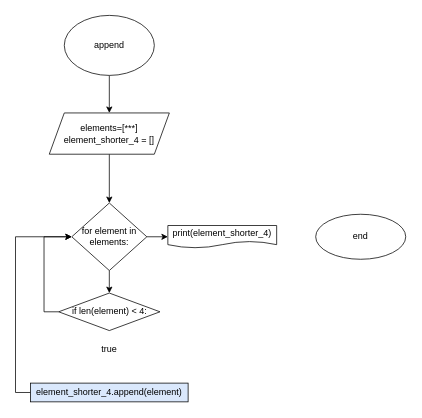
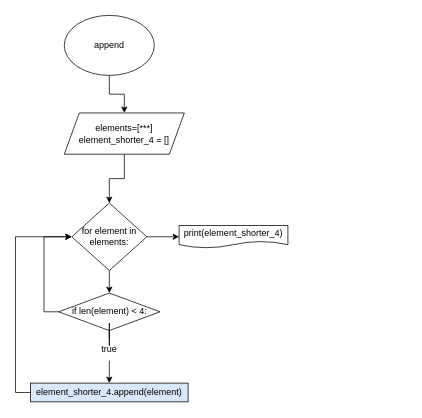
  <mxCell id="0" />
  <mxCell id="1" parent="0" />
  <mxCell id="2" style="edgeStyle=orthogonalEdgeStyle;rounded=0;orthogonalLoop=1;jettySize=auto;html=1;exitX=0.5;exitY=1;exitDx=0;exitDy=0;entryX=0.5;entryY=0;entryDx=0;entryDy=0;" edge="1" parent="1" source="3" target="5"><mxGeometry relative="1" as="geometry" /></mxCell>
  <mxCell id="3" value="append" style="ellipse;whiteSpace=wrap;html=1;" vertex="1" parent="1"><mxGeometry x="85" y="20" width="120" height="80" as="geometry" /></mxCell>
  <mxCell id="4" style="edgeStyle=orthogonalEdgeStyle;rounded=0;orthogonalLoop=1;jettySize=auto;html=1;exitX=0.5;exitY=1;exitDx=0;exitDy=0;entryX=0.5;entryY=0;entryDx=0;entryDy=0;" edge="1" parent="1" source="5" target="8"><mxGeometry relative="1" as="geometry" /></mxCell>
- <mxCell id="5" value="elements=[***]&lt;br&gt;element_shorter_4 = []" style="shape=parallelogram;perimeter=parallelogramPerimeter;whiteSpace=wrap;html=1;fixedSize=1;" vertex="1" parent="1"><mxGeometry x="65" y="150" width="160" height="55" as="geometry" /></mxCell>
+ <mxCell id="5" value="elements=[***]&lt;br&gt;element_shorter_4 = []" style="shape=parallelogram;perimeter=parallelogramPerimeter;whiteSpace=wrap;html=1;fixedSize=1;" vertex="1" parent="1"><mxGeometry x="85" y="150" width="160" height="55" as="geometry" /></mxCell>
  <mxCell id="6" style="edgeStyle=orthogonalEdgeStyle;rounded=0;orthogonalLoop=1;jettySize=auto;html=1;exitX=0.5;exitY=1;exitDx=0;exitDy=0;entryX=0.5;entryY=0;entryDx=0;entryDy=0;" edge="1" parent="1" source="8" target="11"><mxGeometry relative="1" as="geometry" /></mxCell>
  <mxCell id="7" style="edgeStyle=orthogonalEdgeStyle;rounded=0;orthogonalLoop=1;jettySize=auto;html=1;exitX=1;exitY=0.5;exitDx=0;exitDy=0;entryX=0;entryY=0.5;entryDx=0;entryDy=0;" edge="1" parent="1" source="8" target="16"><mxGeometry relative="1" as="geometry" /></mxCell>
  <mxCell id="8" value="for element in elements:" style="rhombus;whiteSpace=wrap;html=1;" vertex="1" parent="1"><mxGeometry x="95" y="270" width="100" height="90" as="geometry" /></mxCell>
+ <mxCell id="9" value="" style="edgeStyle=orthogonalEdgeStyle;rounded=0;orthogonalLoop=1;jettySize=auto;html=1;startArrow=none;" edge="1" parent="1" source="14" target="13"><mxGeometry relative="1" as="geometry"><Array as="points"><mxPoint x="145" y="460" /><mxPoint x="145" y="460" /></Array></mxGeometry></mxCell>
  <mxCell id="10" style="edgeStyle=orthogonalEdgeStyle;rounded=0;orthogonalLoop=1;jettySize=auto;html=1;entryX=0;entryY=0.5;entryDx=0;entryDy=0;" edge="1" parent="1" source="11" target="8"><mxGeometry relative="1" as="geometry"><Array as="points"><mxPoint x="58" y="415" /><mxPoint x="58" y="315" /></Array></mxGeometry></mxCell>
  <mxCell id="11" value="&lt;div style=&quot;line-height: 27px;&quot;&gt;if len(element) &amp;lt; 4:&lt;/div&gt;" style="rhombus;whiteSpace=wrap;html=1;" vertex="1" parent="1"><mxGeometry x="77.5" y="390" width="135" height="50" as="geometry" /></mxCell>
  <mxCell id="12" style="edgeStyle=orthogonalEdgeStyle;rounded=0;orthogonalLoop=1;jettySize=auto;html=1;entryX=0;entryY=0.5;entryDx=0;entryDy=0;" edge="1" parent="1" source="13" target="8"><mxGeometry relative="1" as="geometry"><Array as="points"><mxPoint x="20" y="523" /><mxPoint x="20" y="315" /></Array></mxGeometry></mxCell>
  <mxCell id="13" value="&lt;div style=&quot;line-height: 27px;&quot;&gt;element_shorter_4.append(element)&lt;/div&gt;" style="whiteSpace=wrap;html=1;fillColor=#dae8fc;" vertex="1" parent="1"><mxGeometry x="40" y="510" width="210" height="25" as="geometry" /></mxCell>
  <mxCell id="14" value="true" style="text;html=1;strokeColor=none;fillColor=none;align=center;verticalAlign=middle;whiteSpace=wrap;rounded=0;" vertex="1" parent="1"><mxGeometry x="115" y="450" width="60" height="30" as="geometry" /></mxCell>
- <mxCell id="16" value="&lt;div style=&quot;line-height: 27px;&quot;&gt;&lt;div style=&quot;&quot;&gt;print(element_shorter_4)&lt;/div&gt;&lt;/div&gt;" style="shape=document;whiteSpace=wrap;html=1;boundedLbl=1;" vertex="1" parent="1"><mxGeometry x="223" y="300" width="145" height="30" as="geometry" /></mxCell>
- <mxCell id="17" value="end" style="ellipse;whiteSpace=wrap;html=1;" vertex="1" parent="1"><mxGeometry x="420" y="285" width="120" height="60" as="geometry" /></mxCell>
+ <mxCell id="15" value="" style="edgeStyle=orthogonalEdgeStyle;rounded=0;orthogonalLoop=1;jettySize=auto;html=1;endArrow=none;" edge="1" parent="1" source="11" target="14"><mxGeometry relative="1" as="geometry"><mxPoint x="145" y="440" as="sourcePoint" /><mxPoint x="145" y="510" as="targetPoint" /><Array as="points" /></mxGeometry></mxCell>
+ <mxCell id="16" value="&lt;div style=&quot;line-height: 27px;&quot;&gt;&lt;div style=&quot;&quot;&gt;print(element_shorter_4)&lt;/div&gt;&lt;/div&gt;" style="shape=document;whiteSpace=wrap;html=1;boundedLbl=1;" vertex="1" parent="1"><mxGeometry x="238" y="300" width="145" height="30" as="geometry" /></mxCell>
